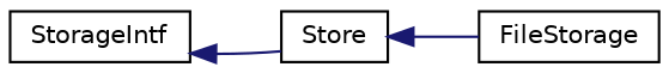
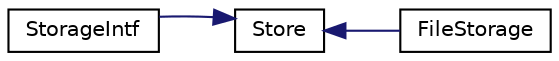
  digraph {
    rankdir=LR
    node [color=black fillcolor=white fontname=Helvetica fontsize=10 shape=record style=filled]
    edge [color=midnightblue dir=back fontname=Helvetica fontsize=10 labelfontname=Helvetica labelfontsize=10 style=solid]
    n1 [height=0.2 label=StorageIntf width=0.4]
    n2 [height=0.2 label=Store width=0.4]
    n3 [height=0.2 label=FileStorage width=0.4]
-   n1 -> n2
+   n2 -> n1
    n2 -> n3
  }
